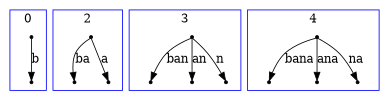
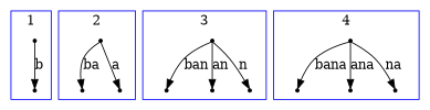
  digraph {
    node [shape=point]
    t0n0
    t0n1
    t1n0
    t1n1
    t1n2
    t2n0
    t2n1
    t2n2
    t2n3
    t3n0
    t3n1
    t3n2
    t3n3
    subgraph cluster_1 {
      color=blue
-     label=0
+     label=1
      t0n0
      t0n1
    }
    subgraph cluster_2 {
      color=blue
      label=2
      t1n0
      t1n1
      t1n2
    }
    subgraph cluster_3 {
      color=blue
      label=3
      t2n0
      t2n1
      t2n2
      t2n3
    }
    subgraph cluster_4 {
      color=blue
      label=4
      t3n0
      t3n1
      t3n2
      t3n3
    }
    t0n0 -> t0n1 [label=b]
    t1n0 -> t1n1 [label=ba]
    t1n0 -> t1n2 [label=a]
    t2n0 -> t2n1 [label=ban]
    t2n0 -> t2n2 [label=an]
    t2n0 -> t2n3 [label=n]
    t3n0 -> t3n1 [label=bana]
    t3n0 -> t3n2 [label=ana]
    t3n0 -> t3n3 [label=na]
  }
